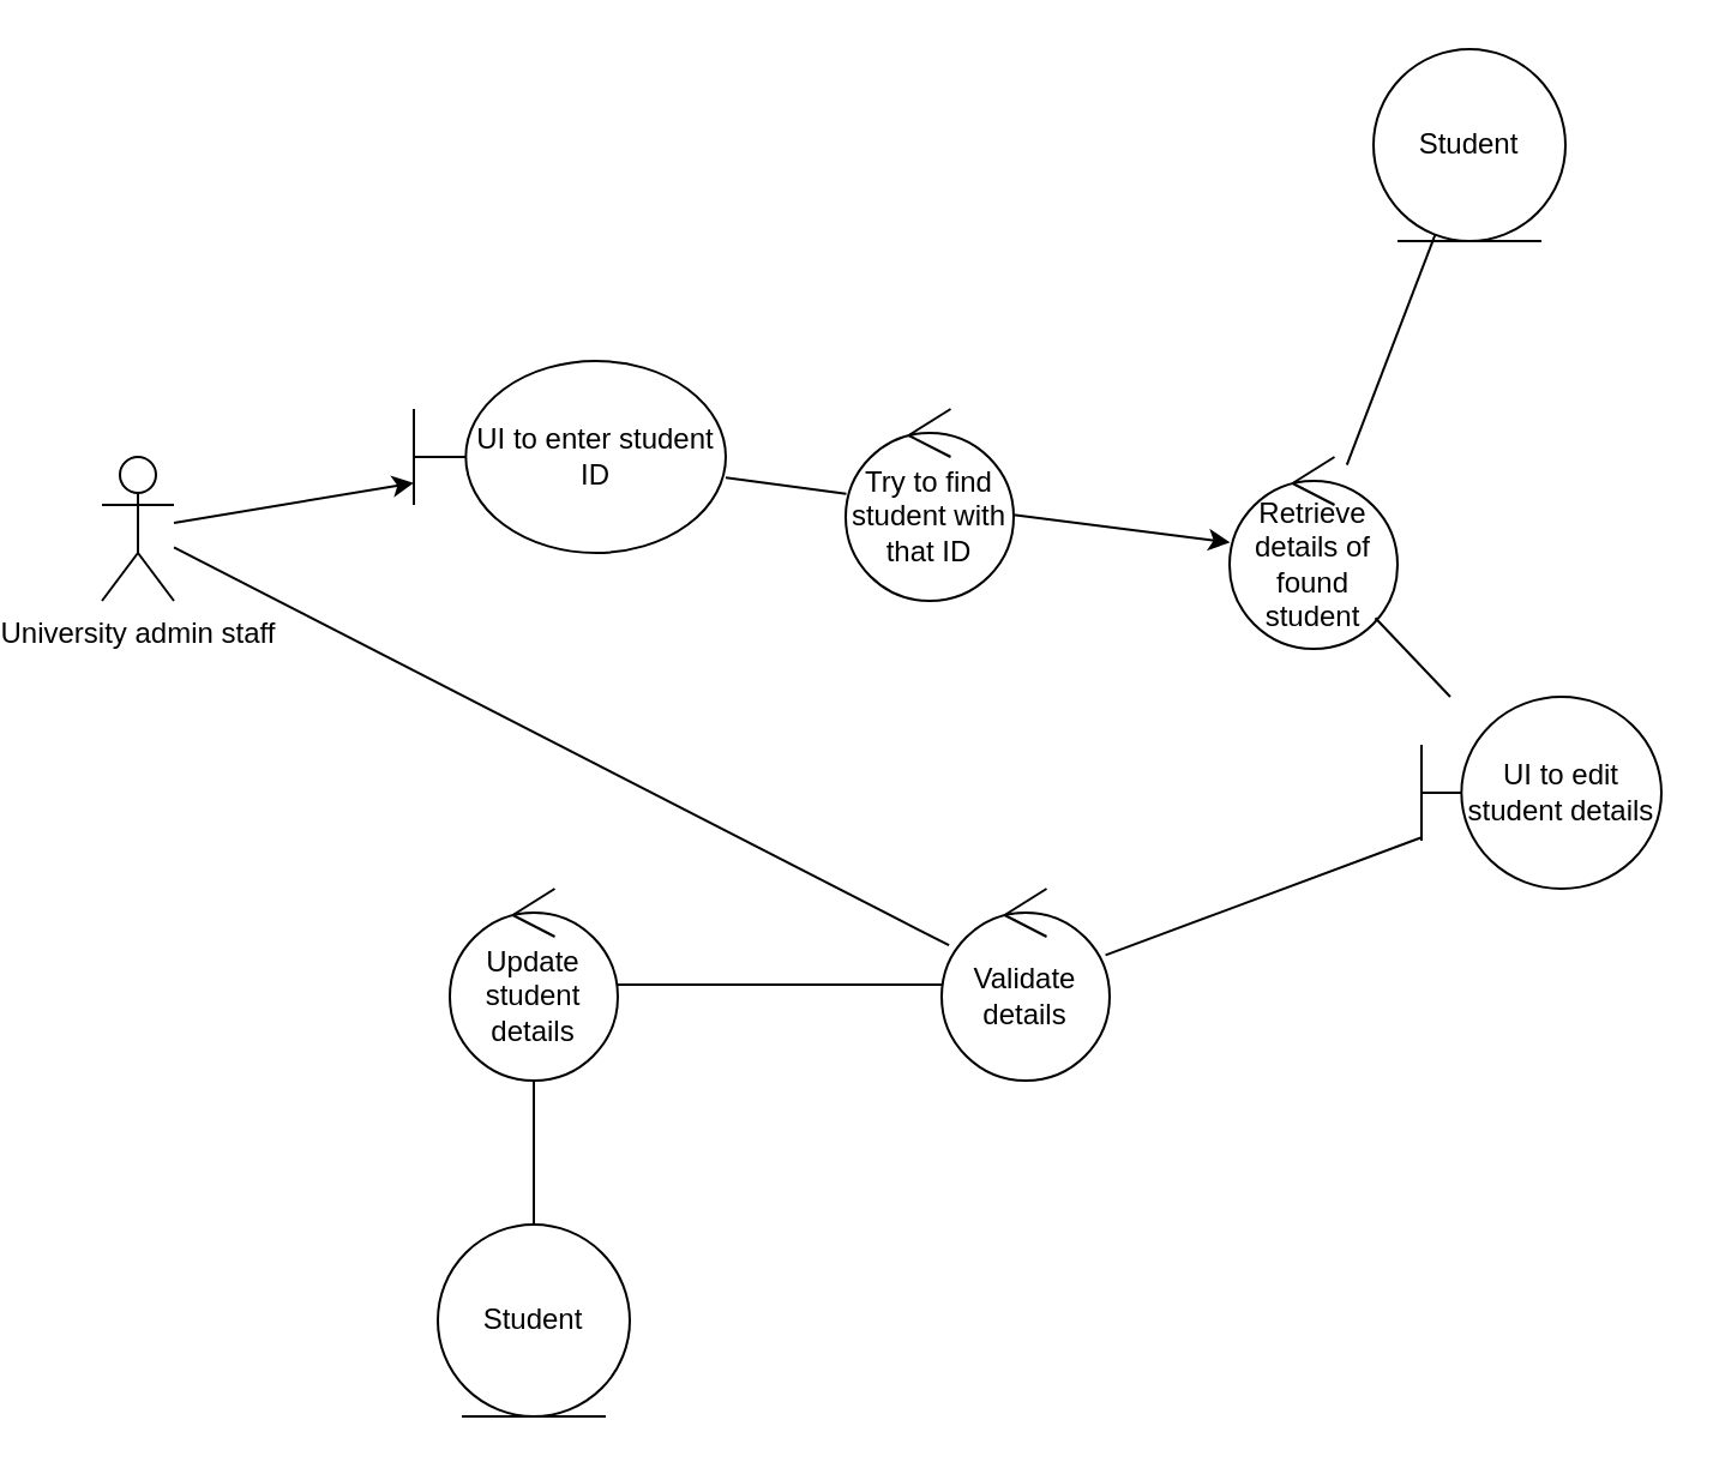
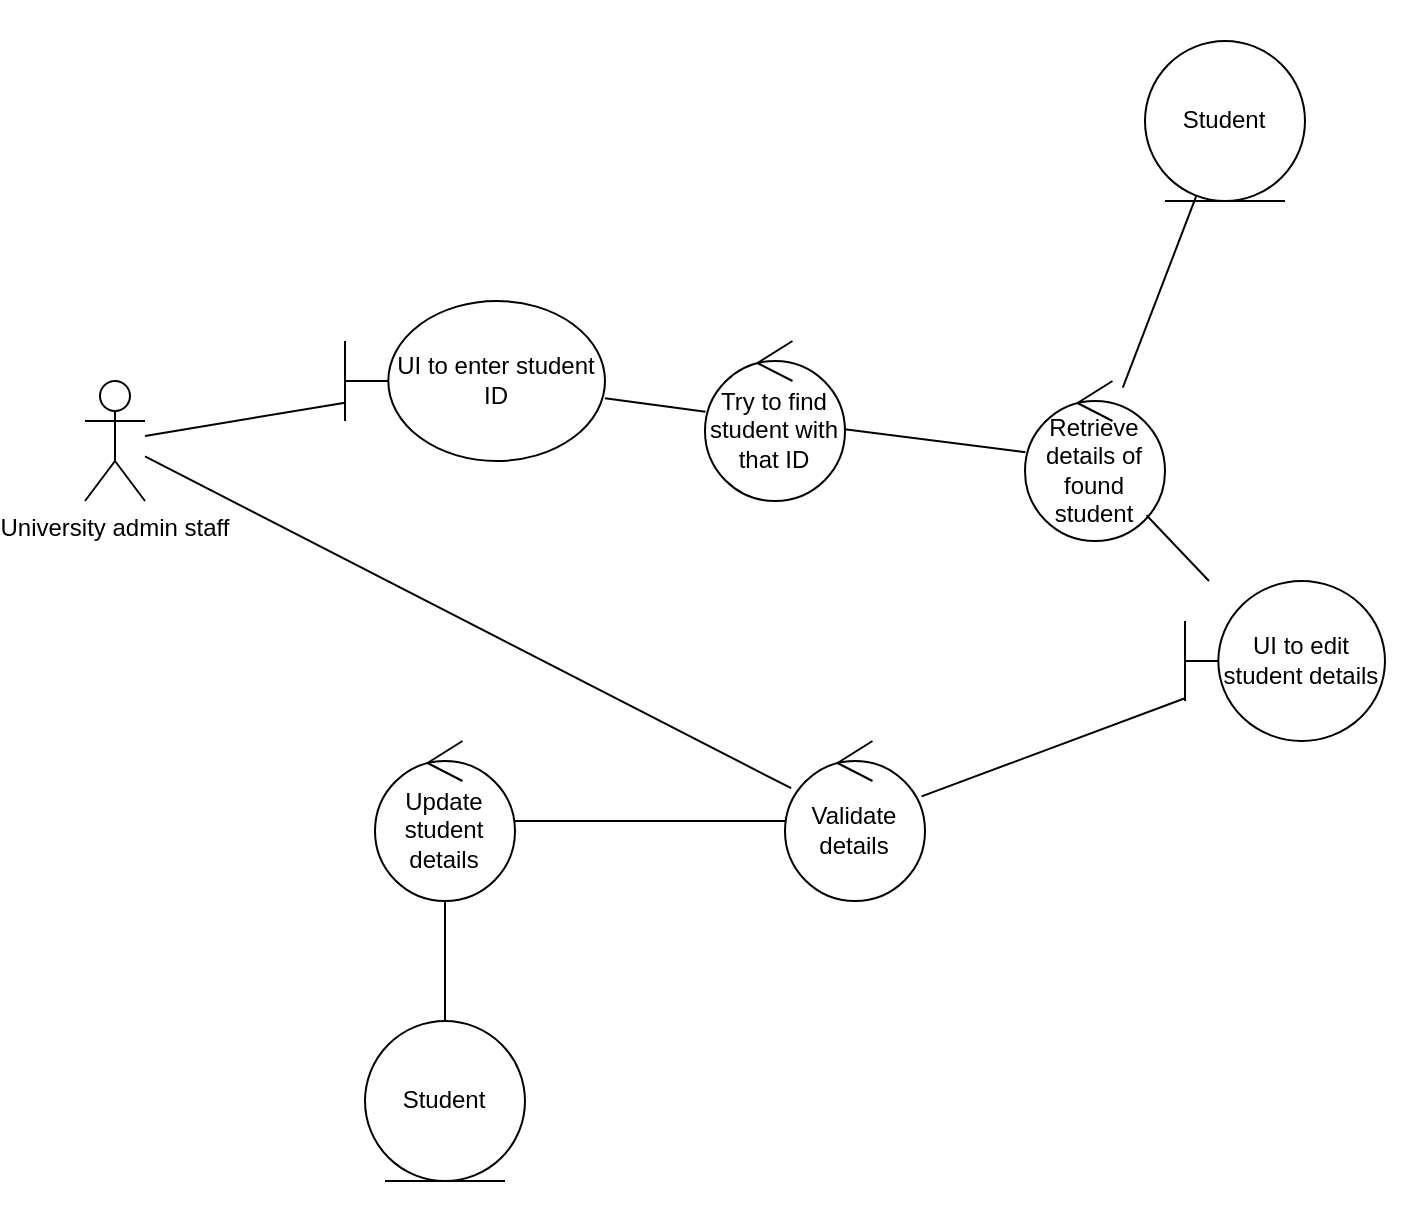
  <mxCell id="0" />
  <mxCell id="1" parent="0" />
  <mxCell id="2" value="University admin staff" style="shape=umlActor;verticalLabelPosition=bottom;verticalAlign=top;html=1;" vertex="1" parent="1"><mxGeometry x="20" y="190" width="30" height="60" as="geometry" /></mxCell>
  <mxCell id="3" value="UI to enter student ID" style="shape=umlBoundary;whiteSpace=wrap;html=1;" vertex="1" parent="1"><mxGeometry x="150" y="150" width="130" height="80" as="geometry" /></mxCell>
  <mxCell id="4" value="Try to find student with that ID" style="ellipse;shape=umlControl;whiteSpace=wrap;html=1;" vertex="1" parent="1"><mxGeometry x="330" y="170" width="70" height="80" as="geometry" /></mxCell>
  <mxCell id="5" value="UI to edit student details" style="shape=umlBoundary;whiteSpace=wrap;html=1;" vertex="1" parent="1"><mxGeometry x="570" y="290" width="100" height="80" as="geometry" /></mxCell>
  <mxCell id="6" value="Validate details" style="ellipse;shape=umlControl;whiteSpace=wrap;html=1;" vertex="1" parent="1"><mxGeometry x="370" y="370" width="70" height="80" as="geometry" /></mxCell>
  <mxCell id="7" value="Update student details" style="ellipse;shape=umlControl;whiteSpace=wrap;html=1;" vertex="1" parent="1"><mxGeometry x="165" y="370" width="70" height="80" as="geometry" /></mxCell>
  <mxCell id="8" value="Student" style="ellipse;shape=umlEntity;whiteSpace=wrap;html=1;" vertex="1" parent="1"><mxGeometry x="160" y="510" width="80" height="80" as="geometry" /></mxCell>
  <mxCell id="9" value="Retrieve details of found student" style="ellipse;shape=umlControl;whiteSpace=wrap;html=1;" vertex="1" parent="1"><mxGeometry x="490" y="190" width="70" height="80" as="geometry" /></mxCell>
- <mxCell id="10" value="" style="endArrow=classic;html=1;rounded=0;" edge="1" parent="1" source="2" target="3"><mxGeometry width="50" height="50" relative="1" as="geometry"><mxPoint x="170" y="290" as="sourcePoint" /><mxPoint x="220" y="240" as="targetPoint" /></mxGeometry></mxCell>
+ <mxCell id="10" value="" style="endArrow=none;html=1;rounded=0;" edge="1" parent="1" source="2" target="3"><mxGeometry width="50" height="50" relative="1" as="geometry"><mxPoint x="170" y="290" as="sourcePoint" /><mxPoint x="220" y="240" as="targetPoint" /></mxGeometry></mxCell>
  <mxCell id="11" value="" style="endArrow=none;html=1;rounded=0;" edge="1" parent="1" source="3" target="4"><mxGeometry width="50" height="50" relative="1" as="geometry"><mxPoint x="170" y="290" as="sourcePoint" /><mxPoint x="220" y="240" as="targetPoint" /></mxGeometry></mxCell>
- <mxCell id="12" value="" style="endArrow=classic;html=1;rounded=0;" edge="1" parent="1" source="4" target="9"><mxGeometry width="50" height="50" relative="1" as="geometry"><mxPoint x="170" y="290" as="sourcePoint" /><mxPoint x="220" y="240" as="targetPoint" /></mxGeometry></mxCell>
+ <mxCell id="12" value="" style="endArrow=none;html=1;rounded=0;" edge="1" parent="1" source="4" target="9"><mxGeometry width="50" height="50" relative="1" as="geometry"><mxPoint x="170" y="290" as="sourcePoint" /><mxPoint x="220" y="240" as="targetPoint" /></mxGeometry></mxCell>
  <mxCell id="13" value="" style="endArrow=none;html=1;rounded=0;" edge="1" parent="1" source="9" target="5"><mxGeometry width="50" height="50" relative="1" as="geometry"><mxPoint x="170" y="290" as="sourcePoint" /><mxPoint x="220" y="240" as="targetPoint" /></mxGeometry></mxCell>
  <mxCell id="14" value="" style="endArrow=none;html=1;rounded=0;" edge="1" parent="1" source="6" target="5"><mxGeometry width="50" height="50" relative="1" as="geometry"><mxPoint x="170" y="290" as="sourcePoint" /><mxPoint x="220" y="240" as="targetPoint" /></mxGeometry></mxCell>
  <mxCell id="15" value="" style="endArrow=none;html=1;rounded=0;" edge="1" parent="1" source="7" target="6"><mxGeometry width="50" height="50" relative="1" as="geometry"><mxPoint x="170" y="290" as="sourcePoint" /><mxPoint x="220" y="240" as="targetPoint" /></mxGeometry></mxCell>
  <mxCell id="16" value="" style="endArrow=none;html=1;rounded=0;" edge="1" parent="1" source="2" target="6"><mxGeometry width="50" height="50" relative="1" as="geometry"><mxPoint x="170" y="290" as="sourcePoint" /><mxPoint x="220" y="240" as="targetPoint" /></mxGeometry></mxCell>
  <mxCell id="17" value="" style="endArrow=none;html=1;rounded=0;" edge="1" parent="1" source="7" target="8"><mxGeometry width="50" height="50" relative="1" as="geometry"><mxPoint x="170" y="290" as="sourcePoint" /><mxPoint x="220" y="240" as="targetPoint" /></mxGeometry></mxCell>
  <mxCell id="18" value="Student" style="ellipse;shape=umlEntity;whiteSpace=wrap;html=1;" vertex="1" parent="1"><mxGeometry x="550" y="20" width="80" height="80" as="geometry" /></mxCell>
  <mxCell id="19" value="" style="endArrow=none;html=1;rounded=0;" edge="1" parent="1" source="9" target="18"><mxGeometry width="50" height="50" relative="1" as="geometry"><mxPoint x="170" y="290" as="sourcePoint" /><mxPoint x="220" y="240" as="targetPoint" /></mxGeometry></mxCell>
